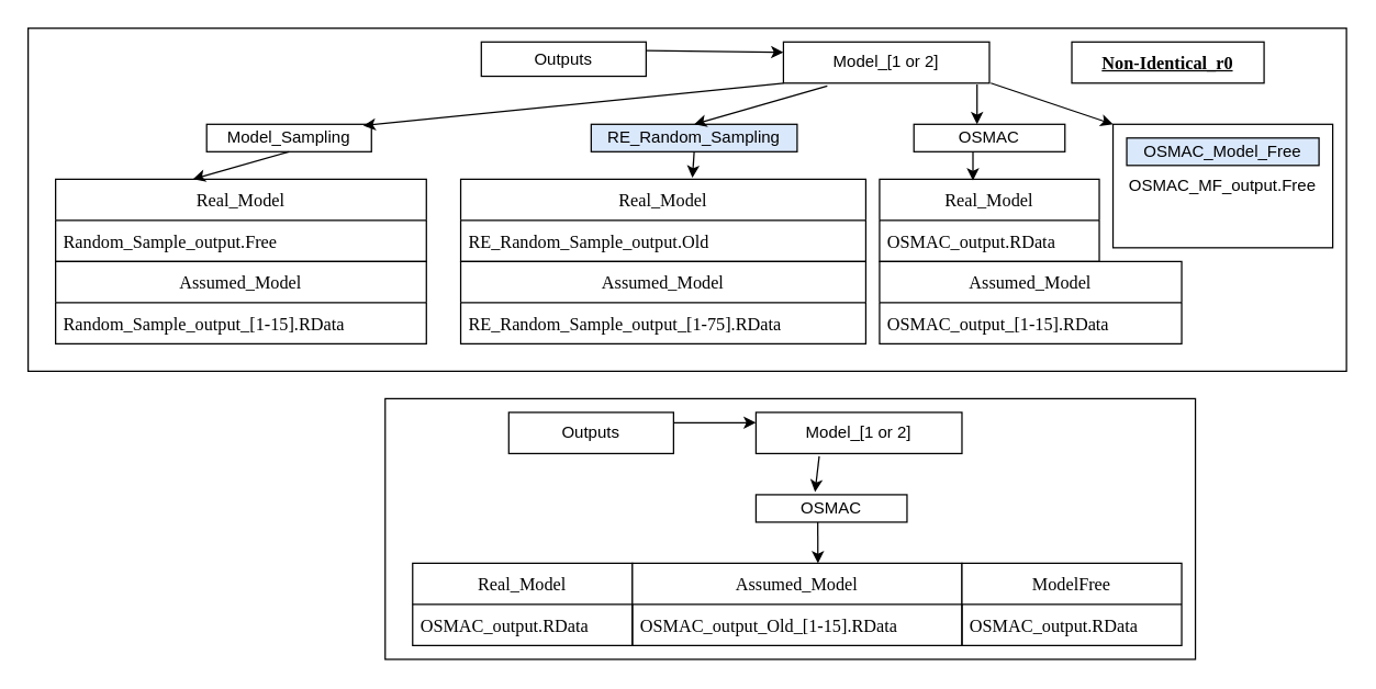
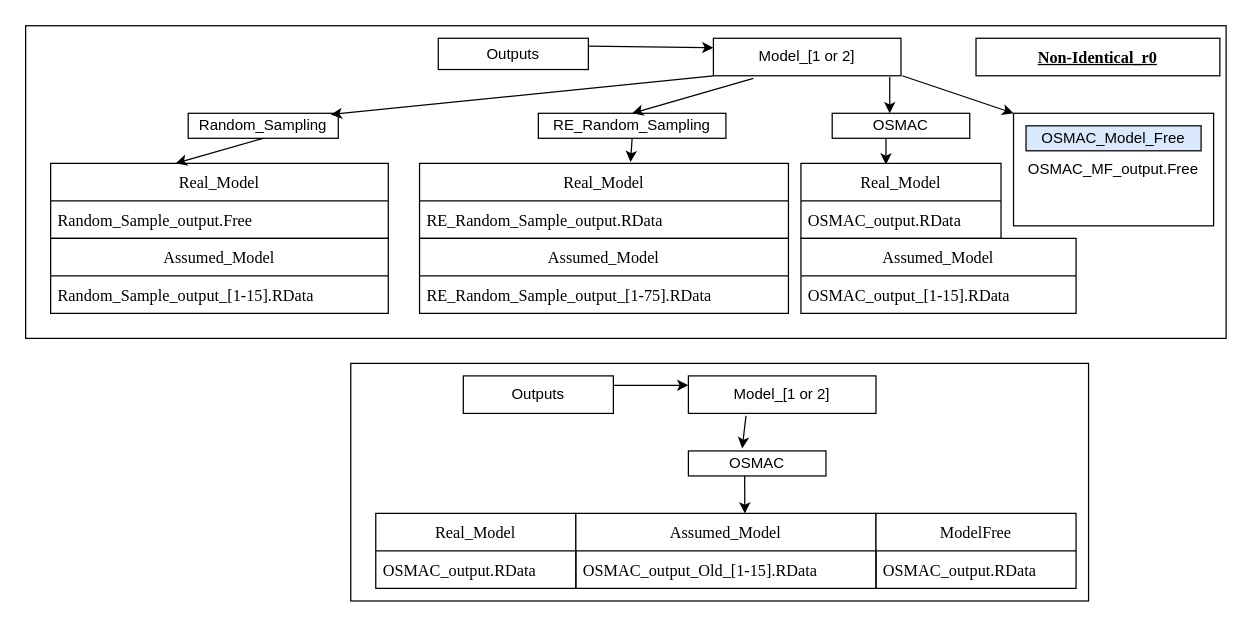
  <mxCell id="0" />
  <mxCell id="1" parent="0" />
  <mxCell id="2" value="" style="rounded=0;whiteSpace=wrap;html=1;fontFamily=Verdana;fontSize=13;fontColor=#000000;" parent="1" vertex="1"><mxGeometry x="20" y="20" width="960" height="250" as="geometry" /></mxCell>
  <mxCell id="3" value="Outputs" style="rounded=0;whiteSpace=wrap;html=1;" parent="1" vertex="1"><mxGeometry x="350" y="30" width="120" height="25" as="geometry" /></mxCell>
  <mxCell id="4" value="Model_[1 or 2]" style="rounded=0;whiteSpace=wrap;html=1;" parent="1" vertex="1"><mxGeometry x="570" y="30" width="150" height="30" as="geometry" /></mxCell>
- <mxCell id="5" value="Model_Sampling" style="rounded=0;whiteSpace=wrap;html=1;" parent="1" vertex="1"><mxGeometry x="150" y="90" width="120" height="20" as="geometry" /></mxCell>
- <mxCell id="6" value="RE_Random_Sampling" style="rounded=0;whiteSpace=wrap;html=1;fillColor=#dae8fc;" parent="1" vertex="1"><mxGeometry x="430" y="90" width="150" height="20" as="geometry" /></mxCell>
+ <mxCell id="5" value="Random_Sampling" style="rounded=0;whiteSpace=wrap;html=1;" parent="1" vertex="1"><mxGeometry x="150" y="90" width="120" height="20" as="geometry" /></mxCell>
+ <mxCell id="6" value="RE_Random_Sampling" style="rounded=0;whiteSpace=wrap;html=1;" parent="1" vertex="1"><mxGeometry x="430" y="90" width="150" height="20" as="geometry" /></mxCell>
  <mxCell id="7" value="OSMAC" style="rounded=0;whiteSpace=wrap;html=1;" parent="1" vertex="1"><mxGeometry x="665" y="90" width="110" height="20" as="geometry" /></mxCell>
  <mxCell id="8" value="" style="endArrow=classic;html=1;exitX=1;exitY=0.25;exitDx=0;exitDy=0;entryX=0;entryY=0.25;entryDx=0;entryDy=0;" parent="1" source="3" edge="1" target="4"><mxGeometry width="50" height="50" relative="1" as="geometry"><mxPoint x="350" y="90" as="sourcePoint" /><mxPoint x="400" y="40" as="targetPoint" /></mxGeometry></mxCell>
  <mxCell id="9" value="" style="endArrow=classic;html=1;exitX=0;exitY=1;exitDx=0;exitDy=0;entryX=0.95;entryY=0.05;entryDx=0;entryDy=0;entryPerimeter=0;" parent="1" source="4" target="5" edge="1"><mxGeometry width="50" height="50" relative="1" as="geometry"><mxPoint x="315" y="130" as="sourcePoint" /><mxPoint x="285" y="160" as="targetPoint" /></mxGeometry></mxCell>
  <mxCell id="10" value="" style="endArrow=classic;html=1;exitX=0.213;exitY=1.067;exitDx=0;exitDy=0;entryX=0.5;entryY=0;entryDx=0;entryDy=0;exitPerimeter=0;" parent="1" source="4" target="6" edge="1"><mxGeometry width="50" height="50" relative="1" as="geometry"><mxPoint x="480" y="130" as="sourcePoint" /><mxPoint x="1052" y="322.52" as="targetPoint" /></mxGeometry></mxCell>
  <mxCell id="11" value="" style="endArrow=classic;html=1;exitX=0.94;exitY=1.033;exitDx=0;exitDy=0;exitPerimeter=0;" parent="1" source="4" edge="1"><mxGeometry width="50" height="50" relative="1" as="geometry"><mxPoint x="510" y="132" as="sourcePoint" /><mxPoint x="711" y="90" as="targetPoint" /></mxGeometry></mxCell>
- <mxCell id="12" value="&lt;b&gt;&lt;u&gt;Non-Identical_r0&lt;/u&gt;&lt;/b&gt;" style="rounded=0;whiteSpace=wrap;html=1;fontFamily=Verdana;fontSize=13;fontColor=#000000;" parent="1" vertex="1"><mxGeometry x="780" y="30" width="140" height="30" as="geometry" /></mxCell>
+ <mxCell id="12" value="&lt;b&gt;&lt;u&gt;Non-Identical_r0&lt;/u&gt;&lt;/b&gt;" style="rounded=0;whiteSpace=wrap;html=1;fontFamily=Verdana;fontSize=13;fontColor=#000000;" parent="1" vertex="1"><mxGeometry x="780" y="30" width="195" height="30" as="geometry" /></mxCell>
  <mxCell id="13" value="OSMAC_MF_output.Free" style="rounded=0;whiteSpace=wrap;html=1;" parent="1" vertex="1"><mxGeometry x="810" y="90" width="160" height="90" as="geometry" /></mxCell>
  <mxCell id="14" value="OSMAC_Model_Free" style="rounded=0;whiteSpace=wrap;html=1;fillColor=#dae8fc;" parent="1" vertex="1"><mxGeometry x="820" y="100" width="140" height="20" as="geometry" /></mxCell>
  <mxCell id="15" value="" style="endArrow=classic;html=1;entryX=0;entryY=0;entryDx=0;entryDy=0;" parent="1" target="13" edge="1"><mxGeometry width="50" height="50" relative="1" as="geometry"><mxPoint x="721" y="60" as="sourcePoint" /><mxPoint x="721" y="100" as="targetPoint" /></mxGeometry></mxCell>
  <mxCell id="16" value="Real_Model" style="swimlane;fontStyle=0;childLayout=stackLayout;horizontal=1;startSize=30;horizontalStack=0;resizeParent=1;resizeParentMax=0;resizeLast=0;collapsible=1;marginBottom=0;fontFamily=Verdana;fontSize=13;fontColor=#000000;" parent="1" vertex="1"><mxGeometry x="640" y="130" width="160" height="60" as="geometry" /></mxCell>
  <mxCell id="17" value="OSMAC_output.RData" style="text;strokeColor=none;fillColor=none;align=left;verticalAlign=middle;spacingLeft=4;spacingRight=4;overflow=hidden;points=[[0,0.5],[1,0.5]];portConstraint=eastwest;rotatable=0;fontFamily=Verdana;fontSize=13;fontColor=#000000;" parent="16" vertex="1"><mxGeometry y="30" width="160" height="30" as="geometry" /></mxCell>
  <mxCell id="18" value="Assumed_Model" style="swimlane;fontStyle=0;childLayout=stackLayout;horizontal=1;startSize=30;horizontalStack=0;resizeParent=1;resizeParentMax=0;resizeLast=0;collapsible=1;marginBottom=0;fontFamily=Verdana;fontSize=13;fontColor=#000000;" parent="1" vertex="1"><mxGeometry x="640" y="190" width="220" height="60" as="geometry" /></mxCell>
  <mxCell id="19" value="OSMAC_output_[1-15].RData" style="text;strokeColor=none;fillColor=none;align=left;verticalAlign=middle;spacingLeft=4;spacingRight=4;overflow=hidden;points=[[0,0.5],[1,0.5]];portConstraint=eastwest;rotatable=0;fontFamily=Verdana;fontSize=13;fontColor=#000000;" parent="18" vertex="1"><mxGeometry y="30" width="220" height="30" as="geometry" /></mxCell>
  <mxCell id="20" value="Real_Model" style="swimlane;fontStyle=0;childLayout=stackLayout;horizontal=1;startSize=30;horizontalStack=0;resizeParent=1;resizeParentMax=0;resizeLast=0;collapsible=1;marginBottom=0;fontFamily=Verdana;fontSize=13;fontColor=#000000;" parent="1" vertex="1"><mxGeometry x="335" y="130" width="295" height="60" as="geometry" /></mxCell>
- <mxCell id="21" value="RE_Random_Sample_output.Old" style="text;strokeColor=none;fillColor=none;align=left;verticalAlign=middle;spacingLeft=4;spacingRight=4;overflow=hidden;points=[[0,0.5],[1,0.5]];portConstraint=eastwest;rotatable=0;fontFamily=Verdana;fontSize=13;fontColor=#000000;" parent="20" vertex="1"><mxGeometry y="30" width="295" height="30" as="geometry" /></mxCell>
+ <mxCell id="21" value="RE_Random_Sample_output.RData" style="text;strokeColor=none;fillColor=none;align=left;verticalAlign=middle;spacingLeft=4;spacingRight=4;overflow=hidden;points=[[0,0.5],[1,0.5]];portConstraint=eastwest;rotatable=0;fontFamily=Verdana;fontSize=13;fontColor=#000000;" parent="20" vertex="1"><mxGeometry y="30" width="295" height="30" as="geometry" /></mxCell>
  <mxCell id="22" value="Assumed_Model" style="swimlane;fontStyle=0;childLayout=stackLayout;horizontal=1;startSize=30;horizontalStack=0;resizeParent=1;resizeParentMax=0;resizeLast=0;collapsible=1;marginBottom=0;fontFamily=Verdana;fontSize=13;fontColor=#000000;" parent="1" vertex="1"><mxGeometry x="335" y="190" width="295" height="60" as="geometry" /></mxCell>
  <mxCell id="23" value="RE_Random_Sample_output_[1-75].RData" style="text;strokeColor=none;fillColor=none;align=left;verticalAlign=middle;spacingLeft=4;spacingRight=4;overflow=hidden;points=[[0,0.5],[1,0.5]];portConstraint=eastwest;rotatable=0;fontFamily=Verdana;fontSize=13;fontColor=#000000;" parent="22" vertex="1"><mxGeometry y="30" width="295" height="30" as="geometry" /></mxCell>
  <mxCell id="24" value="Real_Model" style="swimlane;fontStyle=0;childLayout=stackLayout;horizontal=1;startSize=30;horizontalStack=0;resizeParent=1;resizeParentMax=0;resizeLast=0;collapsible=1;marginBottom=0;fontFamily=Verdana;fontSize=13;fontColor=#000000;" parent="1" vertex="1"><mxGeometry x="40" y="130" width="270" height="60" as="geometry" /></mxCell>
  <mxCell id="25" value="" style="endArrow=classic;html=1;rounded=0;fontFamily=Verdana;fontSize=13;fontColor=#000000;exitX=0.5;exitY=1;exitDx=0;exitDy=0;" parent="24" source="5" edge="1"><mxGeometry width="50" height="50" relative="1" as="geometry"><mxPoint x="50" y="50" as="sourcePoint" /><mxPoint x="100" as="targetPoint" /></mxGeometry></mxCell>
  <mxCell id="26" value="Random_Sample_output.Free" style="text;strokeColor=none;fillColor=none;align=left;verticalAlign=middle;spacingLeft=4;spacingRight=4;overflow=hidden;points=[[0,0.5],[1,0.5]];portConstraint=eastwest;rotatable=0;fontFamily=Verdana;fontSize=13;fontColor=#000000;" parent="24" vertex="1"><mxGeometry y="30" width="270" height="30" as="geometry" /></mxCell>
  <mxCell id="27" value="Assumed_Model" style="swimlane;fontStyle=0;childLayout=stackLayout;horizontal=1;startSize=30;horizontalStack=0;resizeParent=1;resizeParentMax=0;resizeLast=0;collapsible=1;marginBottom=0;fontFamily=Verdana;fontSize=13;fontColor=#000000;" parent="1" vertex="1"><mxGeometry x="40" y="190" width="270" height="60" as="geometry" /></mxCell>
  <mxCell id="28" value="Random_Sample_output_[1-15].RData" style="text;strokeColor=none;fillColor=none;align=left;verticalAlign=middle;spacingLeft=4;spacingRight=4;overflow=hidden;points=[[0,0.5],[1,0.5]];portConstraint=eastwest;rotatable=0;fontFamily=Verdana;fontSize=13;fontColor=#000000;" parent="27" vertex="1"><mxGeometry y="30" width="270" height="30" as="geometry" /></mxCell>
  <mxCell id="29" value="" style="endArrow=classic;html=1;rounded=0;fontFamily=Verdana;fontSize=13;fontColor=#000000;entryX=0.572;entryY=-0.017;entryDx=0;entryDy=0;entryPerimeter=0;exitX=0.5;exitY=1;exitDx=0;exitDy=0;" parent="1" source="6" target="20" edge="1"><mxGeometry width="50" height="50" relative="1" as="geometry"><mxPoint x="580" y="280" as="sourcePoint" /><mxPoint x="630" y="230" as="targetPoint" /></mxGeometry></mxCell>
  <mxCell id="30" value="" style="endArrow=classic;html=1;rounded=0;fontFamily=Verdana;fontSize=13;fontColor=#000000;exitX=0.391;exitY=1;exitDx=0;exitDy=0;exitPerimeter=0;entryX=0.425;entryY=0.017;entryDx=0;entryDy=0;entryPerimeter=0;" parent="1" source="7" target="16" edge="1"><mxGeometry width="50" height="50" relative="1" as="geometry"><mxPoint x="580" y="280" as="sourcePoint" /><mxPoint x="630" y="230" as="targetPoint" /></mxGeometry></mxCell>
  <mxCell id="31" value="" style="rounded=0;whiteSpace=wrap;html=1;fontFamily=Verdana;fontSize=13;fontColor=#000000;" parent="1" vertex="1"><mxGeometry x="280" y="290" width="590" height="190" as="geometry" /></mxCell>
  <mxCell id="32" value="Outputs" style="rounded=0;whiteSpace=wrap;html=1;" parent="1" vertex="1"><mxGeometry x="370" y="300" width="120" height="30" as="geometry" /></mxCell>
  <mxCell id="33" value="Model_[1 or 2]" style="rounded=0;whiteSpace=wrap;html=1;" parent="1" vertex="1"><mxGeometry x="550" y="300" width="150" height="30" as="geometry" /></mxCell>
  <mxCell id="34" value="OSMAC" style="rounded=0;whiteSpace=wrap;html=1;" parent="1" vertex="1"><mxGeometry x="550" y="360" width="110" height="20" as="geometry" /></mxCell>
  <mxCell id="35" value="" style="endArrow=classic;html=1;exitX=1;exitY=0.25;exitDx=0;exitDy=0;entryX=0;entryY=0.25;entryDx=0;entryDy=0;" parent="1" source="32" edge="1" target="33"><mxGeometry width="50" height="50" relative="1" as="geometry"><mxPoint x="330" y="360" as="sourcePoint" /><mxPoint x="380" y="310" as="targetPoint" /></mxGeometry></mxCell>
  <mxCell id="36" value="" style="endArrow=classic;html=1;entryX=0.391;entryY=-0.1;entryDx=0;entryDy=0;entryPerimeter=0;exitX=0.307;exitY=1.067;exitDx=0;exitDy=0;exitPerimeter=0;" parent="1" target="34" edge="1" source="33"><mxGeometry width="50" height="50" relative="1" as="geometry"><mxPoint x="605" y="330" as="sourcePoint" /><mxPoint x="691" y="360" as="targetPoint" /></mxGeometry></mxCell>
  <mxCell id="37" value="Real_Model" style="swimlane;fontStyle=0;childLayout=stackLayout;horizontal=1;startSize=30;horizontalStack=0;resizeParent=1;resizeParentMax=0;resizeLast=0;collapsible=1;marginBottom=0;fontFamily=Verdana;fontSize=13;fontColor=#000000;" parent="1" vertex="1"><mxGeometry x="300" y="410" width="160" height="60" as="geometry" /></mxCell>
  <mxCell id="38" value="OSMAC_output.RData" style="text;strokeColor=none;fillColor=none;align=left;verticalAlign=middle;spacingLeft=4;spacingRight=4;overflow=hidden;points=[[0,0.5],[1,0.5]];portConstraint=eastwest;rotatable=0;fontFamily=Verdana;fontSize=13;fontColor=#000000;" parent="37" vertex="1"><mxGeometry y="30" width="160" height="30" as="geometry" /></mxCell>
  <mxCell id="39" value="Assumed_Model" style="swimlane;fontStyle=0;childLayout=stackLayout;horizontal=1;startSize=30;horizontalStack=0;resizeParent=1;resizeParentMax=0;resizeLast=0;collapsible=1;marginBottom=0;fontFamily=Verdana;fontSize=13;fontColor=#000000;" parent="1" vertex="1"><mxGeometry x="460" y="410" width="240" height="60" as="geometry" /></mxCell>
  <mxCell id="40" value="OSMAC_output_Old_[1-15].RData" style="text;strokeColor=none;fillColor=none;align=left;verticalAlign=middle;spacingLeft=4;spacingRight=4;overflow=hidden;points=[[0,0.5],[1,0.5]];portConstraint=eastwest;rotatable=0;fontFamily=Verdana;fontSize=13;fontColor=#000000;" parent="39" vertex="1"><mxGeometry y="30" width="240" height="30" as="geometry" /></mxCell>
  <mxCell id="41" value="ModelFree" style="swimlane;fontStyle=0;childLayout=stackLayout;horizontal=1;startSize=30;horizontalStack=0;resizeParent=1;resizeParentMax=0;resizeLast=0;collapsible=1;marginBottom=0;fontFamily=Verdana;fontSize=13;fontColor=#000000;" parent="1" vertex="1"><mxGeometry x="700" y="410" width="160" height="60" as="geometry" /></mxCell>
  <mxCell id="42" value="OSMAC_output.RData" style="text;strokeColor=none;fillColor=none;align=left;verticalAlign=middle;spacingLeft=4;spacingRight=4;overflow=hidden;points=[[0,0.5],[1,0.5]];portConstraint=eastwest;rotatable=0;fontFamily=Verdana;fontSize=13;fontColor=#000000;" parent="41" vertex="1"><mxGeometry y="30" width="160" height="30" as="geometry" /></mxCell>
  <mxCell id="43" value="" style="endArrow=classic;html=1;rounded=0;fontFamily=Verdana;fontSize=13;fontColor=#000000;entryX=0.563;entryY=0;entryDx=0;entryDy=0;entryPerimeter=0;" parent="1" target="39" edge="1"><mxGeometry width="50" height="50" relative="1" as="geometry"><mxPoint x="595" y="380" as="sourcePoint" /><mxPoint x="610" y="500" as="targetPoint" /></mxGeometry></mxCell>
